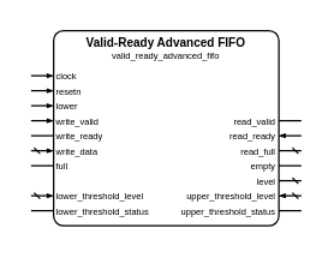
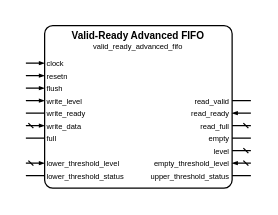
  <mxCell id="0" />
  <mxCell id="1" parent="0" />
  <mxCell id="2" parent="1" value="" vertex="1" connectable="0" style="group;connectable=1;points=[[0,0,0,15,0],[0,0,0,25,0],[0,0,0,15,10],[1,0,0,-15,0],[1,0,0,-25,0],[1,0,0,-15,10],[0,0,0,0,30],[0,0,0,0,40],[0,0,0,0,50],[0,0,0,0,60],[1,0,0,0,60],[0,0,0,0,70],[1,0,0,0,70],[0,0,0,0,80],[1,0,0,0,80],[0,0,0,0,90],[1,0,0,0,90],[1,0,0,0,100],[0,0,0,0,110],[1,0,0,0,110],[0,0,0,0,120],[1,0,0,0,120],[0.5,0,0,0,0],[0.5,0,0,0,130]];"><mxGeometry width="180" height="130" as="geometry" x="20" y="20" /></mxCell>
  <mxCell id="3" parent="2" value="" vertex="1" style="rounded=1;arcSize=5;fillColor=none;strokeWidth=1;strokeColor=black;whiteSpace=wrap;html=1;connectable=0;"><mxGeometry x="15" y="0" width="150" height="130" as="geometry" /></mxCell>
  <mxCell id="4" parent="2" value="Valid-Ready Advanced FIFO" vertex="1" style="text;html=1;align=center;verticalAlign=middle;whiteSpace=wrap;rounded=0;fontSize=8;fontStyle=1;fontColor=black;connectable=0;"><mxGeometry x="15" y="7" width="150" height="0" as="geometry" /></mxCell>
  <mxCell id="5" parent="2" value="valid_ready_advanced_fifo" vertex="1" style="text;html=1;align=center;verticalAlign=middle;whiteSpace=wrap;rounded=0;fontSize=6;fontStyle=0;fontColor=black;connectable=0;"><mxGeometry x="15" y="16" width="150" height="0" as="geometry" /></mxCell>
  <mxCell id="6" parent="2" value="clock" vertex="1" style="text;html=1;align=left;verticalAlign=middle;whiteSpace=wrap;rounded=0;fontSize=6;fontStyle=0;fontColor=black;connectable=0;"><mxGeometry x="15" y="30" width="150" height="0" as="geometry" /></mxCell>
  <mxCell id="7" parent="2" value="" edge="1" style="html=1;rounded=1;strokeWidth=1;strokeColor=black;startFill=0;startSize=2;startArrow=none;endFill=1;endSize=2;endArrow=blockThin;sourcePerimeterSpacing=0;"><mxGeometry width="50" height="50" relative="1" as="geometry"><mxPoint x="0" y="30" as="sourcePoint" /><mxPoint x="15" y="30" as="targetPoint" /></mxGeometry></mxCell>
  <mxCell id="8" parent="2" value="resetn" vertex="1" style="text;html=1;align=left;verticalAlign=middle;whiteSpace=wrap;rounded=0;fontSize=6;fontStyle=0;fontColor=black;connectable=0;"><mxGeometry x="15" y="40" width="150" height="0" as="geometry" /></mxCell>
  <mxCell id="9" parent="2" value="" edge="1" style="html=1;rounded=1;strokeWidth=1;strokeColor=black;startFill=0;startSize=2;startArrow=none;endFill=1;endSize=2;endArrow=blockThin;sourcePerimeterSpacing=0;"><mxGeometry width="50" height="50" relative="1" as="geometry"><mxPoint x="0" y="40" as="sourcePoint" /><mxPoint x="15" y="40" as="targetPoint" /></mxGeometry></mxCell>
- <mxCell id="10" parent="2" value="lower" vertex="1" style="text;html=1;align=left;verticalAlign=middle;whiteSpace=wrap;rounded=0;fontSize=6;fontStyle=0;fontColor=black;connectable=0;"><mxGeometry x="15" y="50" width="150" height="0" as="geometry" /></mxCell>
+ <mxCell id="10" parent="2" value="flush" vertex="1" style="text;html=1;align=left;verticalAlign=middle;whiteSpace=wrap;rounded=0;fontSize=6;fontStyle=0;fontColor=black;connectable=0;"><mxGeometry x="15" y="50" width="150" height="0" as="geometry" /></mxCell>
  <mxCell id="11" parent="2" value="" edge="1" style="html=1;rounded=1;strokeWidth=1;strokeColor=black;startFill=0;startSize=2;startArrow=none;endFill=1;endSize=2;endArrow=blockThin;sourcePerimeterSpacing=0;"><mxGeometry width="50" height="50" relative="1" as="geometry"><mxPoint x="0" y="50" as="sourcePoint" /><mxPoint x="15" y="50" as="targetPoint" /></mxGeometry></mxCell>
- <mxCell id="12" parent="2" value="write_valid" vertex="1" style="text;html=1;align=left;verticalAlign=middle;whiteSpace=wrap;rounded=0;fontSize=6;fontStyle=0;fontColor=black;connectable=0;"><mxGeometry x="15" y="60" width="150" height="0" as="geometry" /></mxCell>
+ <mxCell id="12" parent="2" value="write_level" vertex="1" style="text;html=1;align=left;verticalAlign=middle;whiteSpace=wrap;rounded=0;fontSize=6;fontStyle=0;fontColor=black;connectable=0;"><mxGeometry x="15" y="60" width="150" height="0" as="geometry" /></mxCell>
  <mxCell id="13" parent="2" value="" edge="1" style="html=1;rounded=1;strokeWidth=1;strokeColor=black;startFill=0;startSize=2;startArrow=none;endFill=1;endSize=2;endArrow=blockThin;sourcePerimeterSpacing=0;"><mxGeometry width="50" height="50" relative="1" as="geometry"><mxPoint x="0" y="60" as="sourcePoint" /><mxPoint x="15" y="60" as="targetPoint" /></mxGeometry></mxCell>
  <mxCell id="14" parent="2" value="read_valid" vertex="1" style="text;html=1;align=right;verticalAlign=middle;whiteSpace=wrap;rounded=0;fontSize=6;fontStyle=0;fontColor=black;connectable=0;"><mxGeometry x="15" y="60" width="150" height="0" as="geometry" /></mxCell>
  <mxCell id="15" parent="2" value="" edge="1" style="html=1;rounded=1;strokeWidth=1;strokeColor=black;startFill=0;startSize=2;startArrow=none;endFill=1;endSize=2;endArrow=none;sourcePerimeterSpacing=0;"><mxGeometry width="50" height="50" relative="1" as="geometry"><mxPoint x="180" y="60" as="sourcePoint" /><mxPoint x="165" y="60" as="targetPoint" /></mxGeometry></mxCell>
  <mxCell id="16" parent="2" value="write_ready" vertex="1" style="text;html=1;align=left;verticalAlign=middle;whiteSpace=wrap;rounded=0;fontSize=6;fontStyle=0;fontColor=black;connectable=0;"><mxGeometry x="15" y="70" width="150" height="0" as="geometry" /></mxCell>
  <mxCell id="17" parent="2" value="" edge="1" style="html=1;rounded=1;strokeWidth=1;strokeColor=black;startFill=0;startSize=2;startArrow=none;endFill=1;endSize=2;endArrow=none;sourcePerimeterSpacing=0;"><mxGeometry width="50" height="50" relative="1" as="geometry"><mxPoint x="0" y="70" as="sourcePoint" /><mxPoint x="15" y="70" as="targetPoint" /></mxGeometry></mxCell>
  <mxCell id="18" parent="2" value="read_ready" vertex="1" style="text;html=1;align=right;verticalAlign=middle;whiteSpace=wrap;rounded=0;fontSize=6;fontStyle=0;fontColor=black;connectable=0;"><mxGeometry x="15" y="70" width="150" height="0" as="geometry" /></mxCell>
  <mxCell id="19" parent="2" value="" edge="1" style="html=1;rounded=1;strokeWidth=1;strokeColor=black;startFill=0;startSize=2;startArrow=none;endFill=1;endSize=2;endArrow=blockThin;sourcePerimeterSpacing=0;"><mxGeometry width="50" height="50" relative="1" as="geometry"><mxPoint x="180" y="70" as="sourcePoint" /><mxPoint x="165" y="70" as="targetPoint" /></mxGeometry></mxCell>
  <mxCell id="20" parent="2" value="write_data" vertex="1" style="text;html=1;align=left;verticalAlign=middle;whiteSpace=wrap;rounded=0;fontSize=6;fontStyle=0;fontColor=black;connectable=0;"><mxGeometry x="15" y="80" width="150" height="0" as="geometry" /></mxCell>
  <mxCell id="21" parent="2" value="" edge="1" style="html=1;rounded=1;strokeWidth=1;strokeColor=black;startFill=0;startSize=2;startArrow=dash;endFill=1;endSize=2;endArrow=blockThin;sourcePerimeterSpacing=0;"><mxGeometry width="50" height="50" relative="1" as="geometry"><mxPoint x="0" y="80" as="sourcePoint" /><mxPoint x="15" y="80" as="targetPoint" /></mxGeometry></mxCell>
  <mxCell id="22" parent="2" value="read_full" vertex="1" style="text;html=1;align=right;verticalAlign=middle;whiteSpace=wrap;rounded=0;fontSize=6;fontStyle=0;fontColor=black;connectable=0;"><mxGeometry x="15" y="80" width="150" height="0" as="geometry" /></mxCell>
  <mxCell id="23" parent="2" value="" edge="1" style="html=1;rounded=1;strokeWidth=1;strokeColor=black;startFill=0;startSize=2;startArrow=dash;endFill=1;endSize=2;endArrow=none;sourcePerimeterSpacing=0;"><mxGeometry width="50" height="50" relative="1" as="geometry"><mxPoint x="180" y="80" as="sourcePoint" /><mxPoint x="165" y="80" as="targetPoint" /></mxGeometry></mxCell>
  <mxCell id="24" parent="2" value="full" vertex="1" style="text;html=1;align=left;verticalAlign=middle;whiteSpace=wrap;rounded=0;fontSize=6;fontStyle=0;fontColor=black;connectable=0;"><mxGeometry x="15" y="90" width="150" height="0" as="geometry" /></mxCell>
  <mxCell id="25" parent="2" value="" edge="1" style="html=1;rounded=1;strokeWidth=1;strokeColor=black;startFill=0;startSize=2;startArrow=none;endFill=1;endSize=2;endArrow=none;sourcePerimeterSpacing=0;"><mxGeometry width="50" height="50" relative="1" as="geometry"><mxPoint x="0" y="90" as="sourcePoint" /><mxPoint x="15" y="90" as="targetPoint" /></mxGeometry></mxCell>
  <mxCell id="26" parent="2" value="empty" vertex="1" style="text;html=1;align=right;verticalAlign=middle;whiteSpace=wrap;rounded=0;fontSize=6;fontStyle=0;fontColor=black;connectable=0;"><mxGeometry x="15" y="90" width="150" height="0" as="geometry" /></mxCell>
  <mxCell id="27" parent="2" value="" edge="1" style="html=1;rounded=1;strokeWidth=1;strokeColor=black;startFill=0;startSize=2;startArrow=none;endFill=1;endSize=2;endArrow=none;sourcePerimeterSpacing=0;"><mxGeometry width="50" height="50" relative="1" as="geometry"><mxPoint x="180" y="90" as="sourcePoint" /><mxPoint x="165" y="90" as="targetPoint" /></mxGeometry></mxCell>
  <mxCell id="28" parent="2" value="level" vertex="1" style="text;html=1;align=right;verticalAlign=middle;whiteSpace=wrap;rounded=0;fontSize=6;fontStyle=0;fontColor=black;connectable=0;"><mxGeometry x="15" y="100" width="150" height="0" as="geometry" /></mxCell>
  <mxCell id="29" parent="2" value="" edge="1" style="html=1;rounded=1;strokeWidth=1;strokeColor=black;startFill=0;startSize=2;startArrow=dash;endFill=1;endSize=2;endArrow=none;sourcePerimeterSpacing=0;"><mxGeometry width="50" height="50" relative="1" as="geometry"><mxPoint x="180" y="100" as="sourcePoint" /><mxPoint x="165" y="100" as="targetPoint" /></mxGeometry></mxCell>
  <mxCell id="30" parent="2" value="lower_threshold_level" vertex="1" style="text;html=1;align=left;verticalAlign=middle;whiteSpace=wrap;rounded=0;fontSize=6;fontStyle=0;fontColor=black;connectable=0;"><mxGeometry x="15" y="110" width="150" height="0" as="geometry" /></mxCell>
  <mxCell id="31" parent="2" value="" edge="1" style="html=1;rounded=1;strokeWidth=1;strokeColor=black;startFill=0;startSize=2;startArrow=dash;endFill=1;endSize=2;endArrow=blockThin;sourcePerimeterSpacing=0;"><mxGeometry width="50" height="50" relative="1" as="geometry"><mxPoint x="0" y="110" as="sourcePoint" /><mxPoint x="15" y="110" as="targetPoint" /></mxGeometry></mxCell>
- <mxCell id="32" parent="2" value="upper_threshold_level" vertex="1" style="text;html=1;align=right;verticalAlign=middle;whiteSpace=wrap;rounded=0;fontSize=6;fontStyle=0;fontColor=black;connectable=0;"><mxGeometry x="15" y="110" width="150" height="0" as="geometry" /></mxCell>
+ <mxCell id="32" parent="2" value="empty_threshold_level" vertex="1" style="text;html=1;align=right;verticalAlign=middle;whiteSpace=wrap;rounded=0;fontSize=6;fontStyle=0;fontColor=black;connectable=0;"><mxGeometry x="15" y="110" width="150" height="0" as="geometry" /></mxCell>
  <mxCell id="33" parent="2" value="" edge="1" style="html=1;rounded=1;strokeWidth=1;strokeColor=black;startFill=0;startSize=2;startArrow=dash;endFill=1;endSize=2;endArrow=blockThin;sourcePerimeterSpacing=0;"><mxGeometry width="50" height="50" relative="1" as="geometry"><mxPoint x="180" y="110" as="sourcePoint" /><mxPoint x="165" y="110" as="targetPoint" /></mxGeometry></mxCell>
  <mxCell id="34" parent="2" value="lower_threshold_status" vertex="1" style="text;html=1;align=left;verticalAlign=middle;whiteSpace=wrap;rounded=0;fontSize=6;fontStyle=0;fontColor=black;connectable=0;"><mxGeometry x="15" y="120" width="150" height="0" as="geometry" /></mxCell>
  <mxCell id="35" parent="2" value="" edge="1" style="html=1;rounded=1;strokeWidth=1;strokeColor=black;startFill=0;startSize=2;startArrow=none;endFill=1;endSize=2;endArrow=none;sourcePerimeterSpacing=0;"><mxGeometry width="50" height="50" relative="1" as="geometry"><mxPoint x="0" y="120" as="sourcePoint" /><mxPoint x="15" y="120" as="targetPoint" /></mxGeometry></mxCell>
  <mxCell id="36" parent="2" value="upper_threshold_status" vertex="1" style="text;html=1;align=right;verticalAlign=middle;whiteSpace=wrap;rounded=0;fontSize=6;fontStyle=0;fontColor=black;connectable=0;"><mxGeometry x="15" y="120" width="150" height="0" as="geometry" /></mxCell>
  <mxCell id="37" parent="2" value="" edge="1" style="html=1;rounded=1;strokeWidth=1;strokeColor=black;startFill=0;startSize=2;startArrow=none;endFill=1;endSize=2;endArrow=none;sourcePerimeterSpacing=0;"><mxGeometry width="50" height="50" relative="1" as="geometry"><mxPoint x="180" y="120" as="sourcePoint" /><mxPoint x="165" y="120" as="targetPoint" /></mxGeometry></mxCell>
